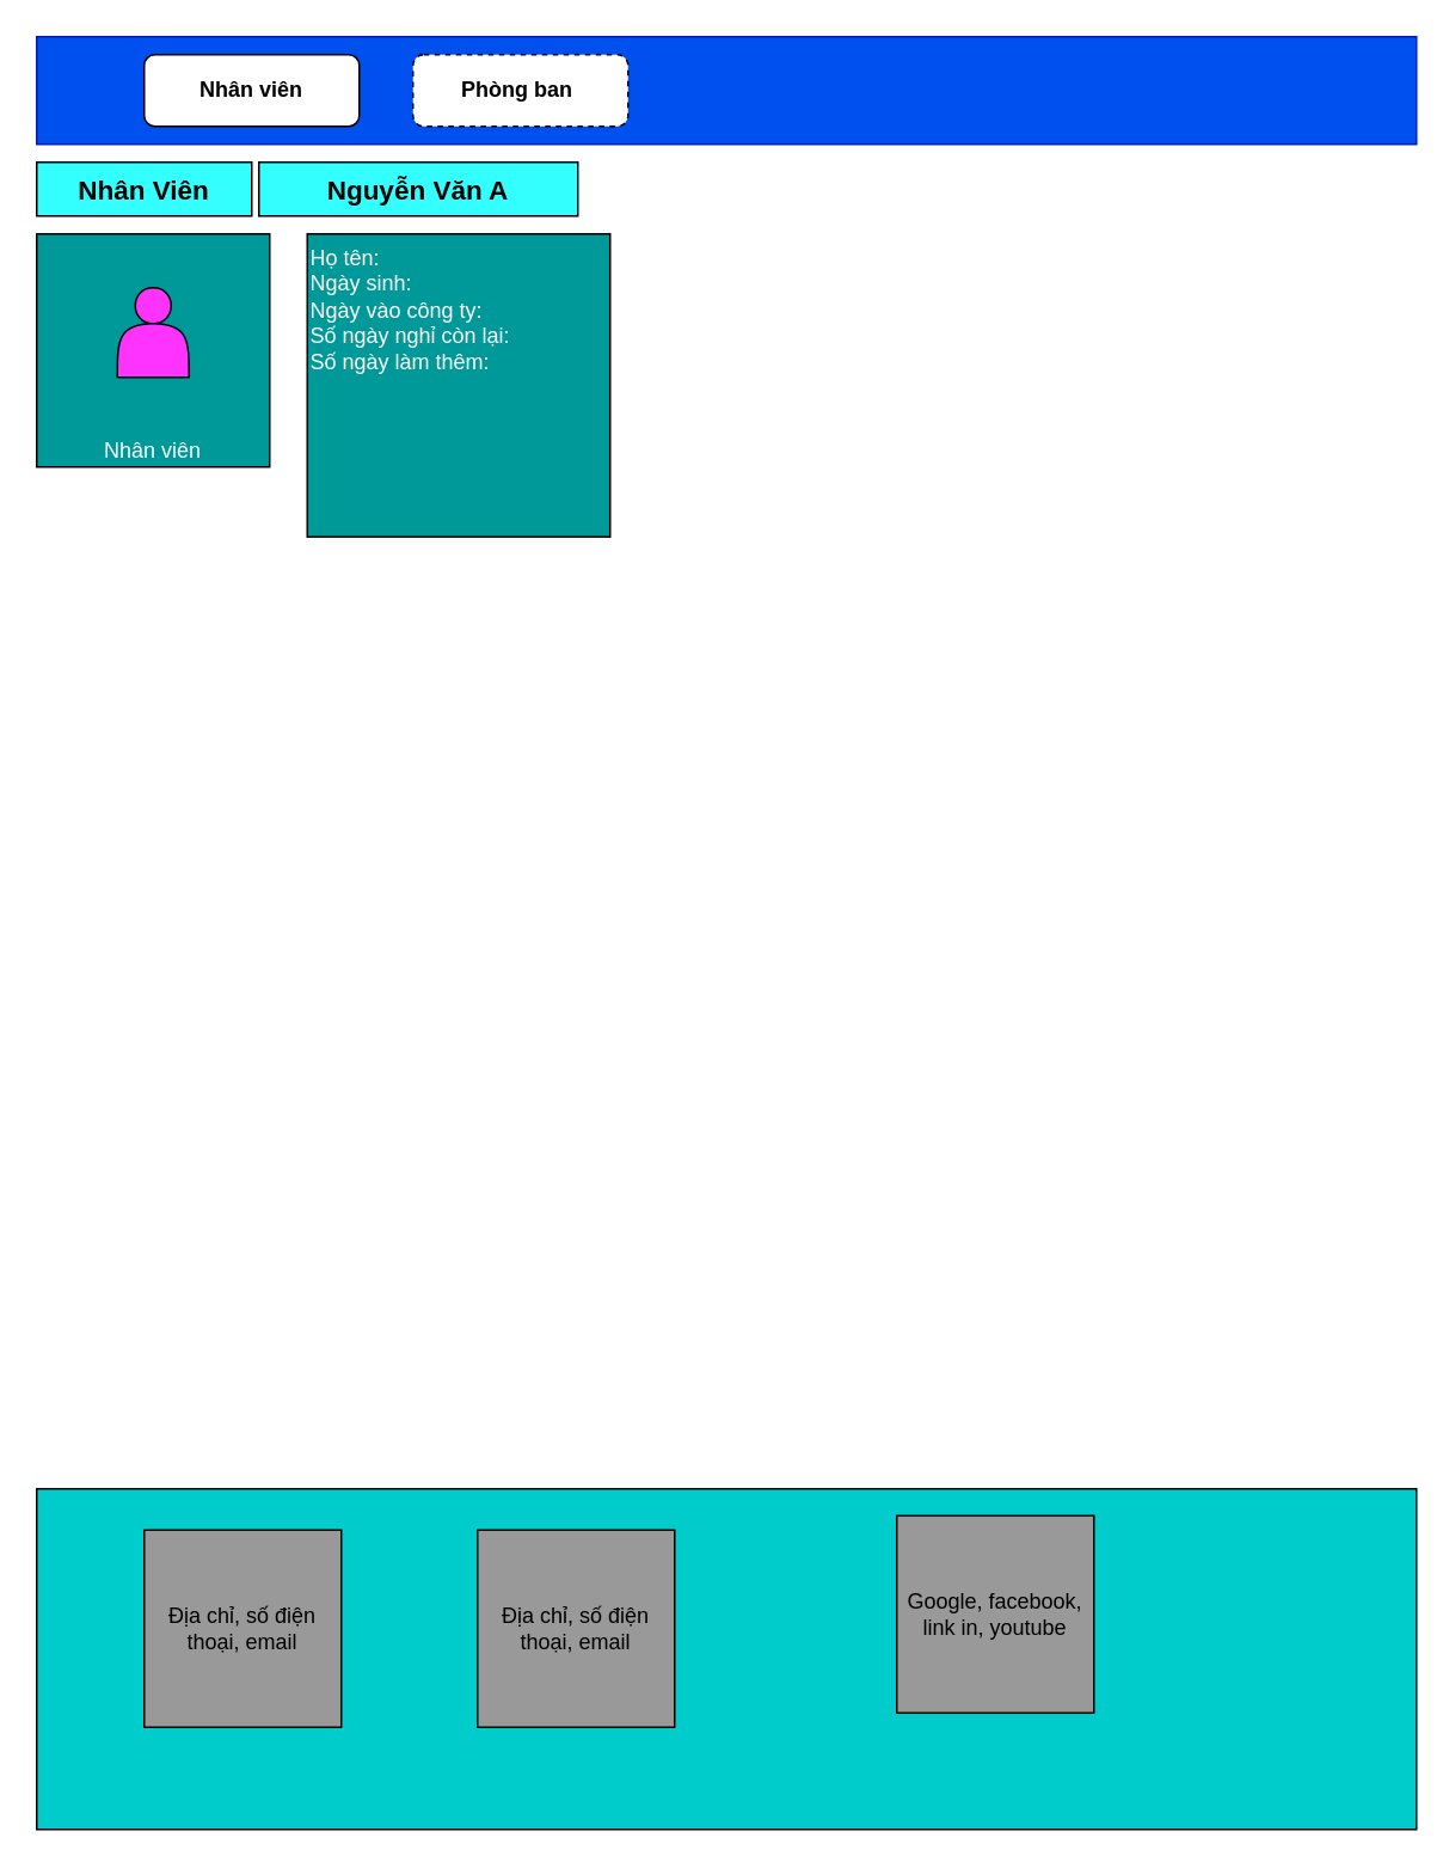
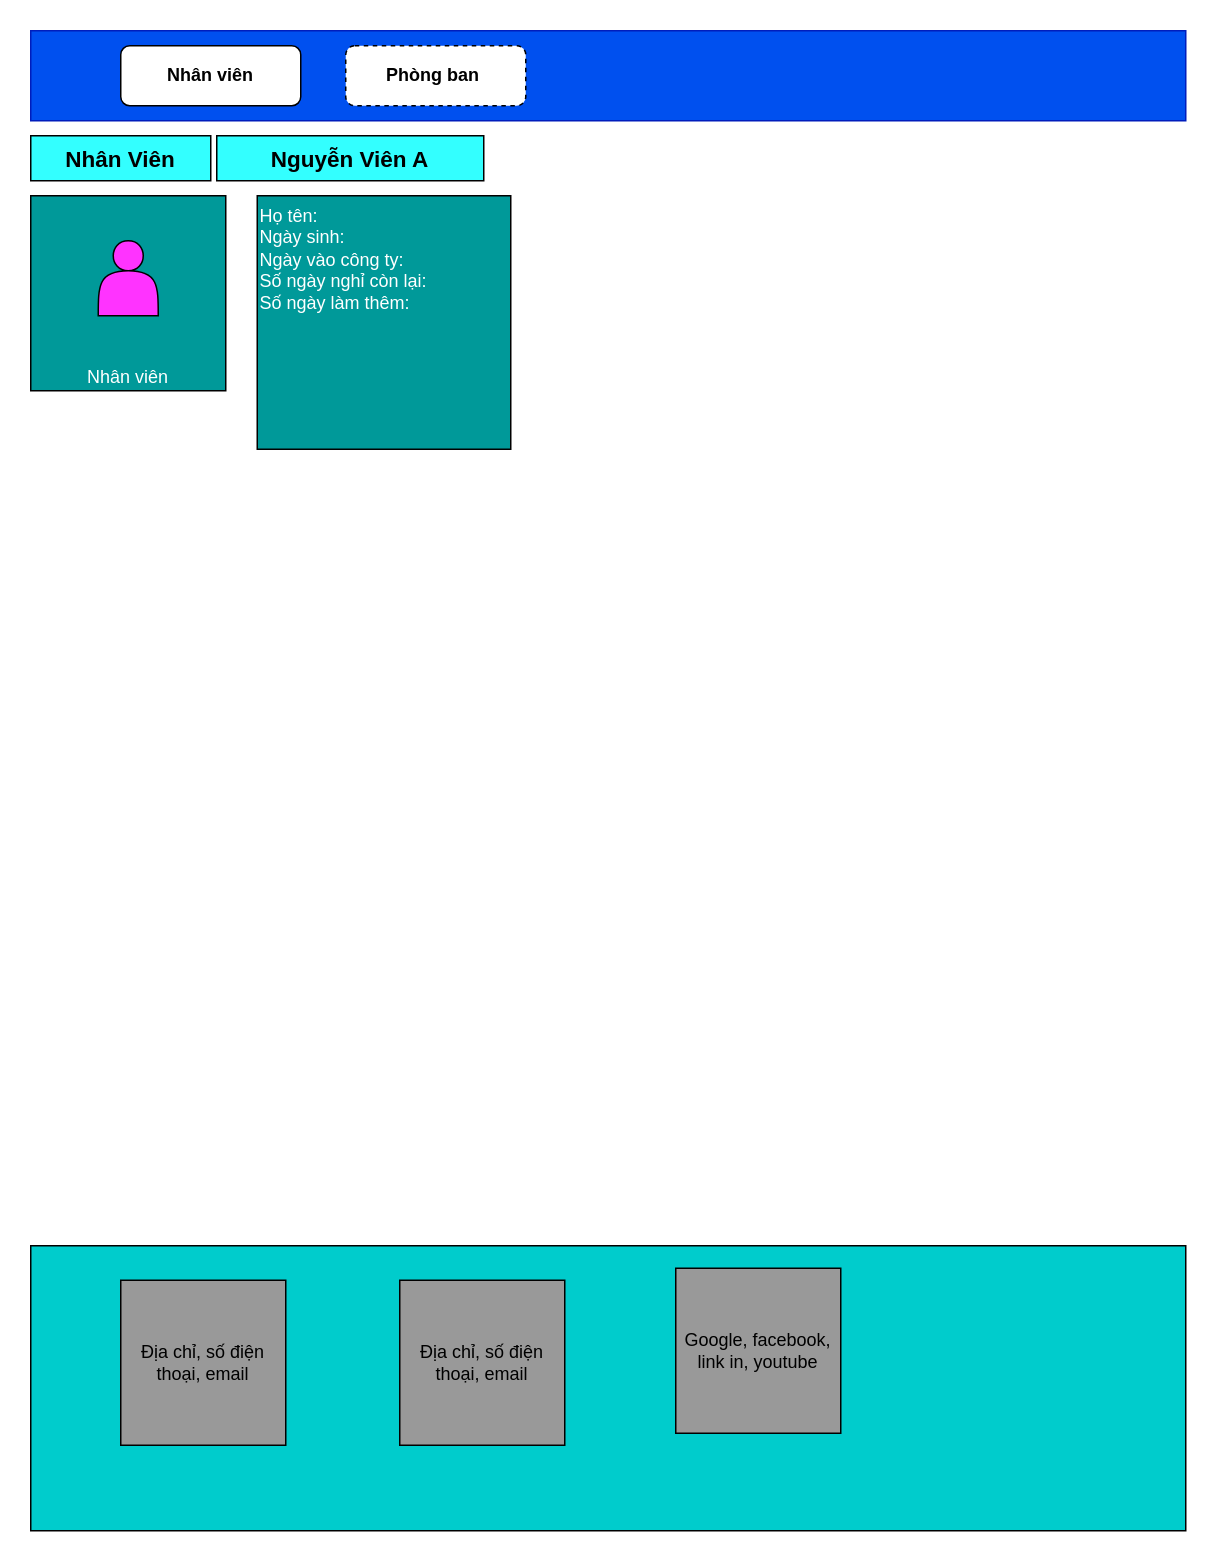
  <mxCell id="0" />
  <mxCell id="1" parent="0" />
  <mxCell id="2" value="" style="rounded=0;whiteSpace=wrap;html=1;fillColor=#0050ef;fontColor=#ffffff;strokeColor=#001DBC;" parent="1" vertex="1"><mxGeometry x="20" y="20" width="770" height="60" as="geometry" /></mxCell>
  <mxCell id="3" value="Nhân viên" style="rounded=1;whiteSpace=wrap;html=1;fontStyle=1" parent="1" vertex="1"><mxGeometry x="80" y="30" width="120" height="40" as="geometry" /></mxCell>
  <mxCell id="4" value="Phòng ban&lt;span style=&quot;white-space: pre&quot;&gt; &lt;/span&gt;" style="rounded=1;whiteSpace=wrap;html=1;fontStyle=1;dashed=1;" parent="1" vertex="1"><mxGeometry x="230" y="30" width="120" height="40" as="geometry" /></mxCell>
  <mxCell id="5" value="Nhân viên" style="whiteSpace=wrap;html=1;aspect=fixed;labelBackgroundColor=none;labelBorderColor=none;verticalAlign=bottom;fillColor=#009999;fontColor=#FFFFFF;" parent="1" vertex="1"><mxGeometry x="20" y="130" width="130" height="130" as="geometry" /></mxCell>
  <mxCell id="6" value="" style="shape=actor;whiteSpace=wrap;html=1;labelBackgroundColor=#33FFFF;labelBorderColor=#000099;fillColor=#FF33FF;" parent="1" vertex="1"><mxGeometry x="65" y="160" width="40" height="50" as="geometry" /></mxCell>
  <mxCell id="7" value="Nhân Viên" style="rounded=0;whiteSpace=wrap;html=1;labelBackgroundColor=none;labelBorderColor=none;fontColor=#000000;fontStyle=1;fontSize=15;fillColor=#33FFFF;" parent="1" vertex="1"><mxGeometry x="20" y="90" width="120" height="30" as="geometry" /></mxCell>
  <mxCell id="8" value="" style="rounded=0;whiteSpace=wrap;html=1;labelBackgroundColor=#007FFF;labelBorderColor=none;fontColor=#FFFFFF;shadow=0;fillColor=#00CCCC;" parent="1" vertex="1"><mxGeometry x="20" y="830" width="770" height="190" as="geometry" /></mxCell>
  <mxCell id="9" value="Địa chỉ, số điện thoại, email" style="whiteSpace=wrap;html=1;aspect=fixed;labelBackgroundColor=none;labelBorderColor=none;fontColor=#000000;fillColor=#999999;" parent="1" vertex="1"><mxGeometry x="266" y="853" width="110" height="110" as="geometry" /></mxCell>
- <mxCell id="10" value="Google, facebook, link in, youtube" style="whiteSpace=wrap;html=1;aspect=fixed;labelBackgroundColor=none;labelBorderColor=none;fontColor=#000000;fillColor=#999999;" parent="1" vertex="1"><mxGeometry x="500" y="845" width="110" height="110" as="geometry" /></mxCell>
- <mxCell id="11" value="Nguyễn Văn A" style="rounded=0;whiteSpace=wrap;html=1;labelBackgroundColor=none;labelBorderColor=none;fontColor=#000000;fontStyle=1;fontSize=15;fillColor=#33FFFF;" vertex="1" parent="1"><mxGeometry x="144" y="90" width="178" height="30" as="geometry" /></mxCell>
+ <mxCell id="10" value="Google, facebook, link in, youtube" style="whiteSpace=wrap;html=1;aspect=fixed;labelBackgroundColor=none;labelBorderColor=none;fontColor=#000000;fillColor=#999999;" parent="1" vertex="1"><mxGeometry x="450" y="845" width="110" height="110" as="geometry" /></mxCell>
+ <mxCell id="11" value="Nguyễn Viên A" style="rounded=0;whiteSpace=wrap;html=1;labelBackgroundColor=none;labelBorderColor=none;fontColor=#000000;fontStyle=1;fontSize=15;fillColor=#33FFFF;" vertex="1" parent="1"><mxGeometry x="144" y="90" width="178" height="30" as="geometry" /></mxCell>
  <mxCell id="12" value="&lt;div&gt;&lt;span&gt;Họ tên:&lt;/span&gt;&lt;/div&gt;&lt;div&gt;&lt;span&gt;Ngày sinh:&lt;/span&gt;&lt;/div&gt;&lt;div&gt;&lt;span&gt;Ngày vào công ty:&lt;/span&gt;&lt;/div&gt;&lt;div&gt;&lt;span&gt;Số ngày nghỉ còn lại:&lt;/span&gt;&lt;/div&gt;&lt;div&gt;&lt;span&gt;Số ngày làm thêm:&lt;/span&gt;&lt;/div&gt;" style="whiteSpace=wrap;html=1;aspect=fixed;labelBackgroundColor=none;labelBorderColor=none;verticalAlign=top;fillColor=#009999;fontColor=#FFFFFF;align=left;textDirection=ltr;horizontal=1;" vertex="1" parent="1"><mxGeometry x="171" y="130" width="169" height="169" as="geometry" /></mxCell>
  <mxCell id="13" value="Địa chỉ, số điện thoại, email" style="whiteSpace=wrap;html=1;aspect=fixed;labelBackgroundColor=none;labelBorderColor=none;fontColor=#000000;fillColor=#999999;" vertex="1" parent="1"><mxGeometry x="80" y="853" width="110" height="110" as="geometry" /></mxCell>
